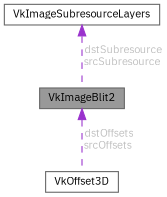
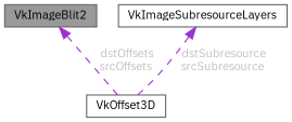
  digraph {
    fontname="IBM Plex Sans"
    node [color=gray40 fillcolor=white fontname="IBM Plex Sans" fontsize=10 shape=box style=filled]
    edge [color=darkorchid3 dir=back fontcolor=grey fontname="IBM Plex Sans" fontsize=10 labelfontname=Helvetica labelfontsize=10 style=dashed]
    n1 [fillcolor=grey60 fontcolor=black height=0.2 label=VkImageBlit2 width=0.4]
    n2 [height=0.2 label=VkOffset3D width=0.4]
    n3 [height=0.2 label=VkImageSubresourceLayers width=0.4]
    n1 -> n2 [label=" dstOffsets\nsrcOffsets"]
-   n3 -> n1 [label=" dstSubresource\nsrcSubresource"]
+   n3 -> n2 [label=" dstSubresource\nsrcSubresource"]
  }
